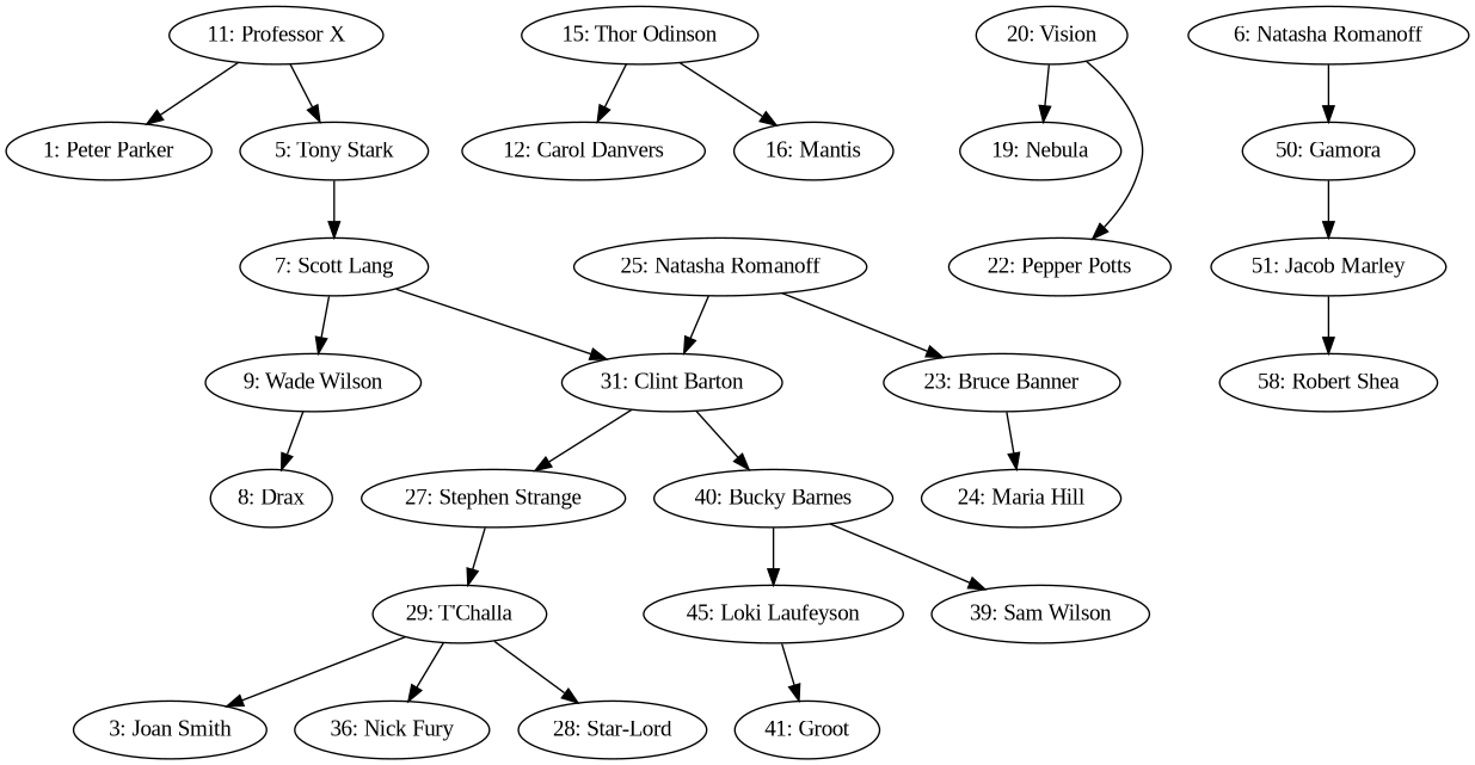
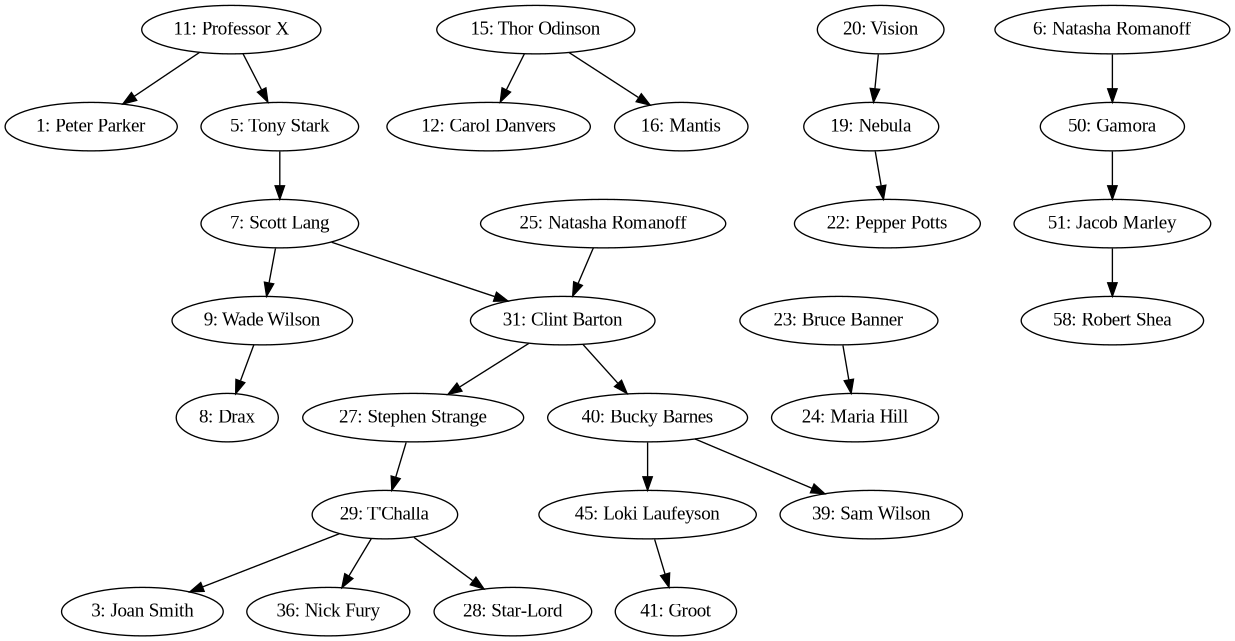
  digraph {
    fontname="Liberation Serif"
    node [fontname="Liberation Serif"]
    edge [fontname="Liberation Serif"]
    n1 [label="11: Professor X"]
    n2 [label="1: Peter Parker"]
    n3 [label="5: Tony Stark"]
    n4 [label="7: Scott Lang"]
    n5 [label="31: Clint Barton"]
    n6 [label="9: Wade Wilson"]
    n7 [label="15: Thor Odinson"]
    n8 [label="12: Carol Danvers"]
    n9 [label="16: Mantis"]
    n10 [label="25: Natasha Romanoff"]
    n11 [label="23: Bruce Banner"]
    n12 [label="24: Maria Hill"]
    n13 [label="27: Stephen Strange"]
    n14 [label="40: Bucky Barnes"]
    n15 [label="20: Vision"]
    n16 [label="19: Nebula"]
    n17 [label="22: Pepper Potts"]
    n18 [label="29: T'Challa"]
    n19 [label="39: Sam Wilson"]
    n20 [label="45: Loki Laufeyson"]
    n21 [label="28: Star-Lord"]
    n22 [label="3: Joan Smith"]
    n23 [label="36: Nick Fury"]
    n24 [label="41: Groot"]
    n25 [label="6: Natasha Romanoff"]
    n26 [label="50: Gamora"]
    n27 [label="8: Drax"]
    n28 [label="51: Jacob Marley"]
    n29 [label="58: Robert Shea"]
    n1 -> n2
    n1 -> n3
    n3 -> n4
    n4 -> n5
    n4 -> n6
    n5 -> n13
    n5 -> n14
    n6 -> n27
    n7 -> n8
    n7 -> n9
    n10 -> n5
-   n10 -> n11
    n11 -> n12
    n13 -> n18
    n14 -> n19
    n14 -> n20
    n15 -> n16
-   n15 -> n17
+   n16 -> n17
    n18 -> n21
    n18 -> n22
    n18 -> n23
    n20 -> n24
    n25 -> n26
    n26 -> n28
    n28 -> n29
  }
